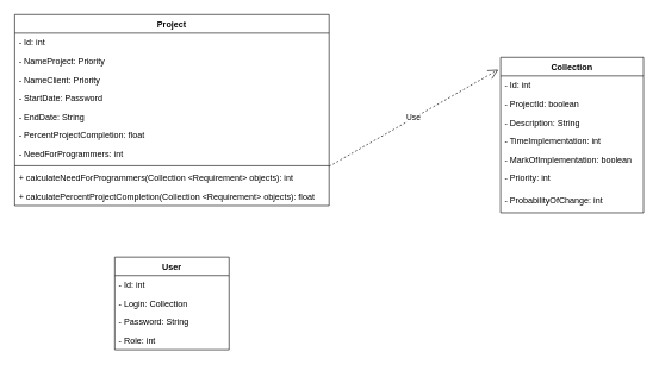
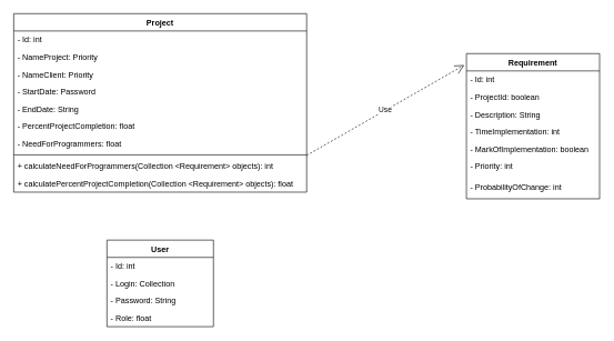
  <mxCell id="0" />
  <mxCell id="1" parent="0" />
- <mxCell id="2" value="Collection" style="swimlane;fontStyle=1;align=center;verticalAlign=top;childLayout=stackLayout;horizontal=1;startSize=26;horizontalStack=0;resizeParent=1;resizeParentMax=0;resizeLast=0;collapsible=1;marginBottom=0;" parent="1" vertex="1"><mxGeometry x="700" y="80" width="200" height="218" as="geometry" /></mxCell>
+ <mxCell id="2" value="Requirement" style="swimlane;fontStyle=1;align=center;verticalAlign=top;childLayout=stackLayout;horizontal=1;startSize=26;horizontalStack=0;resizeParent=1;resizeParentMax=0;resizeLast=0;collapsible=1;marginBottom=0;" parent="1" vertex="1"><mxGeometry x="700" y="80" width="200" height="218" as="geometry" /></mxCell>
  <mxCell id="3" value="- Id: int" style="text;strokeColor=none;fillColor=none;align=left;verticalAlign=top;spacingLeft=4;spacingRight=4;overflow=hidden;rotatable=0;points=[[0,0.5],[1,0.5]];portConstraint=eastwest;" parent="2" vertex="1"><mxGeometry y="26" width="200" height="26" as="geometry" /></mxCell>
  <mxCell id="4" value="- ProjectId: boolean" style="text;strokeColor=none;fillColor=none;align=left;verticalAlign=top;spacingLeft=4;spacingRight=4;overflow=hidden;rotatable=0;points=[[0,0.5],[1,0.5]];portConstraint=eastwest;" parent="2" vertex="1"><mxGeometry y="52" width="200" height="26" as="geometry" /></mxCell>
  <mxCell id="5" value="- Description: String" style="text;strokeColor=none;fillColor=none;align=left;verticalAlign=top;spacingLeft=4;spacingRight=4;overflow=hidden;rotatable=0;points=[[0,0.5],[1,0.5]];portConstraint=eastwest;" parent="2" vertex="1"><mxGeometry y="78" width="200" height="26" as="geometry" /></mxCell>
  <mxCell id="6" value="- TimeImplementation: int" style="text;strokeColor=none;fillColor=none;align=left;verticalAlign=top;spacingLeft=4;spacingRight=4;overflow=hidden;rotatable=0;points=[[0,0.5],[1,0.5]];portConstraint=eastwest;" parent="2" vertex="1"><mxGeometry y="104" width="200" height="26" as="geometry" /></mxCell>
  <mxCell id="7" value="- MarkOfImplementation: boolean" style="text;strokeColor=none;fillColor=none;align=left;verticalAlign=top;spacingLeft=4;spacingRight=4;overflow=hidden;rotatable=0;points=[[0,0.5],[1,0.5]];portConstraint=eastwest;" parent="2" vertex="1"><mxGeometry y="130" width="200" height="26" as="geometry" /></mxCell>
  <mxCell id="8" value="- Priority: int" style="text;strokeColor=none;fillColor=none;align=left;verticalAlign=top;spacingLeft=4;spacingRight=4;overflow=hidden;rotatable=0;points=[[0,0.5],[1,0.5]];portConstraint=eastwest;" parent="2" vertex="1"><mxGeometry y="156" width="200" height="32" as="geometry" /></mxCell>
  <mxCell id="9" value="- ProbabilityOfChange: int" style="text;strokeColor=none;fillColor=none;align=left;verticalAlign=top;spacingLeft=4;spacingRight=4;overflow=hidden;rotatable=0;points=[[0,0.5],[1,0.5]];portConstraint=eastwest;" parent="2" vertex="1"><mxGeometry y="188" width="200" height="30" as="geometry" /></mxCell>
  <mxCell id="10" value="Use" style="endArrow=open;endSize=12;dashed=1;html=1;entryX=-0.016;entryY=0.079;entryDx=0;entryDy=0;entryPerimeter=0;exitX=1;exitY=0.6;exitDx=0;exitDy=0;exitPerimeter=0;" edge="1" parent="1" source="19" target="2"><mxGeometry width="160" relative="1" as="geometry"><mxPoint x="460" y="270" as="sourcePoint" /><mxPoint x="620" y="270" as="targetPoint" /></mxGeometry></mxCell>
  <mxCell id="11" value="Project" style="swimlane;fontStyle=1;align=center;verticalAlign=top;childLayout=stackLayout;horizontal=1;startSize=26;horizontalStack=0;resizeParent=1;resizeParentMax=0;resizeLast=0;collapsible=1;marginBottom=0;" parent="1" vertex="1"><mxGeometry x="20" y="20" width="440" height="268" as="geometry" /></mxCell>
  <mxCell id="12" value="- Id: int" style="text;strokeColor=none;fillColor=none;align=left;verticalAlign=top;spacingLeft=4;spacingRight=4;overflow=hidden;rotatable=0;points=[[0,0.5],[1,0.5]];portConstraint=eastwest;" parent="11" vertex="1"><mxGeometry y="26" width="440" height="26" as="geometry" /></mxCell>
  <mxCell id="13" value="- NameProject: Priority" style="text;strokeColor=none;fillColor=none;align=left;verticalAlign=top;spacingLeft=4;spacingRight=4;overflow=hidden;rotatable=0;points=[[0,0.5],[1,0.5]];portConstraint=eastwest;" parent="11" vertex="1"><mxGeometry y="52" width="440" height="26" as="geometry" /></mxCell>
  <mxCell id="14" value="- NameClient: Priority" style="text;strokeColor=none;fillColor=none;align=left;verticalAlign=top;spacingLeft=4;spacingRight=4;overflow=hidden;rotatable=0;points=[[0,0.5],[1,0.5]];portConstraint=eastwest;" parent="11" vertex="1"><mxGeometry y="78" width="440" height="26" as="geometry" /></mxCell>
  <mxCell id="15" value="- StartDate: Password" style="text;strokeColor=none;fillColor=none;align=left;verticalAlign=top;spacingLeft=4;spacingRight=4;overflow=hidden;rotatable=0;points=[[0,0.5],[1,0.5]];portConstraint=eastwest;" parent="11" vertex="1"><mxGeometry y="104" width="440" height="26" as="geometry" /></mxCell>
  <mxCell id="16" value="- EndDate: String" style="text;strokeColor=none;fillColor=none;align=left;verticalAlign=top;spacingLeft=4;spacingRight=4;overflow=hidden;rotatable=0;points=[[0,0.5],[1,0.5]];portConstraint=eastwest;" parent="11" vertex="1"><mxGeometry y="130" width="440" height="26" as="geometry" /></mxCell>
  <mxCell id="17" value="- PercentProjectCompletion: float" style="text;strokeColor=none;fillColor=none;align=left;verticalAlign=top;spacingLeft=4;spacingRight=4;overflow=hidden;rotatable=0;points=[[0,0.5],[1,0.5]];portConstraint=eastwest;" parent="11" vertex="1"><mxGeometry y="156" width="440" height="26" as="geometry" /></mxCell>
- <mxCell id="18" value="- NeedForProgrammers: int" style="text;strokeColor=none;fillColor=none;align=left;verticalAlign=top;spacingLeft=4;spacingRight=4;overflow=hidden;rotatable=0;points=[[0,0.5],[1,0.5]];portConstraint=eastwest;" parent="11" vertex="1"><mxGeometry y="182" width="440" height="26" as="geometry" /></mxCell>
+ <mxCell id="18" value="- NeedForProgrammers: float" style="text;strokeColor=none;fillColor=none;align=left;verticalAlign=top;spacingLeft=4;spacingRight=4;overflow=hidden;rotatable=0;points=[[0,0.5],[1,0.5]];portConstraint=eastwest;" parent="11" vertex="1"><mxGeometry y="182" width="440" height="26" as="geometry" /></mxCell>
  <mxCell id="19" value="" style="line;strokeWidth=1;fillColor=none;align=left;verticalAlign=middle;spacingTop=-1;spacingLeft=3;spacingRight=3;rotatable=0;labelPosition=right;points=[];portConstraint=eastwest;" parent="11" vertex="1"><mxGeometry y="208" width="440" height="8" as="geometry" /></mxCell>
  <mxCell id="20" value="+ calculateNeedForProgrammers(Collection &lt;Requirement&gt; objects): int" style="text;strokeColor=none;fillColor=none;align=left;verticalAlign=top;spacingLeft=4;spacingRight=4;overflow=hidden;rotatable=0;points=[[0,0.5],[1,0.5]];portConstraint=eastwest;" parent="11" vertex="1"><mxGeometry y="216" width="440" height="26" as="geometry" /></mxCell>
  <mxCell id="21" value="+ calculatePercentProjectCompletion(Collection &lt;Requirement&gt; objects): float" style="text;strokeColor=none;fillColor=none;align=left;verticalAlign=top;spacingLeft=4;spacingRight=4;overflow=hidden;rotatable=0;points=[[0,0.5],[1,0.5]];portConstraint=eastwest;" parent="11" vertex="1"><mxGeometry y="242" width="440" height="26" as="geometry" /></mxCell>
  <mxCell id="22" value="User" style="swimlane;fontStyle=1;align=center;verticalAlign=top;childLayout=stackLayout;horizontal=1;startSize=26;horizontalStack=0;resizeParent=1;resizeParentMax=0;resizeLast=0;collapsible=1;marginBottom=0;" parent="1" vertex="1"><mxGeometry x="160" y="360" width="160" height="130" as="geometry" /></mxCell>
  <mxCell id="23" value="- Id: int" style="text;strokeColor=none;fillColor=none;align=left;verticalAlign=top;spacingLeft=4;spacingRight=4;overflow=hidden;rotatable=0;points=[[0,0.5],[1,0.5]];portConstraint=eastwest;" parent="22" vertex="1"><mxGeometry y="26" width="160" height="26" as="geometry" /></mxCell>
  <mxCell id="24" value="- Login: Collection" style="text;strokeColor=none;fillColor=none;align=left;verticalAlign=top;spacingLeft=4;spacingRight=4;overflow=hidden;rotatable=0;points=[[0,0.5],[1,0.5]];portConstraint=eastwest;" parent="22" vertex="1"><mxGeometry y="52" width="160" height="26" as="geometry" /></mxCell>
  <mxCell id="25" value="- Password: String" style="text;strokeColor=none;fillColor=none;align=left;verticalAlign=top;spacingLeft=4;spacingRight=4;overflow=hidden;rotatable=0;points=[[0,0.5],[1,0.5]];portConstraint=eastwest;" parent="22" vertex="1"><mxGeometry y="78" width="160" height="26" as="geometry" /></mxCell>
- <mxCell id="26" value="- Role: int" style="text;strokeColor=none;fillColor=none;align=left;verticalAlign=top;spacingLeft=4;spacingRight=4;overflow=hidden;rotatable=0;points=[[0,0.5],[1,0.5]];portConstraint=eastwest;" parent="22" vertex="1"><mxGeometry y="104" width="160" height="26" as="geometry" /></mxCell>
+ <mxCell id="26" value="- Role: float" style="text;strokeColor=none;fillColor=none;align=left;verticalAlign=top;spacingLeft=4;spacingRight=4;overflow=hidden;rotatable=0;points=[[0,0.5],[1,0.5]];portConstraint=eastwest;" parent="22" vertex="1"><mxGeometry y="104" width="160" height="26" as="geometry" /></mxCell>
